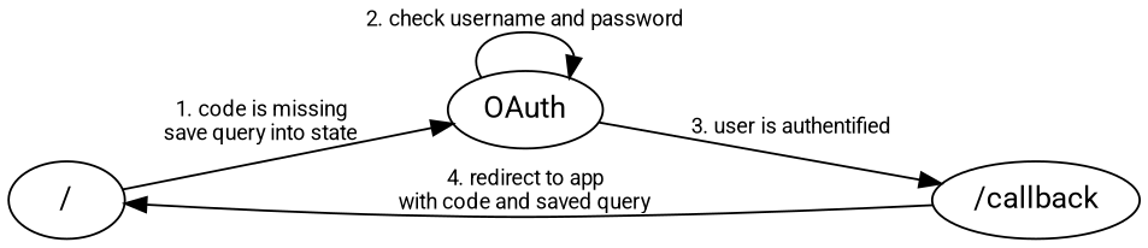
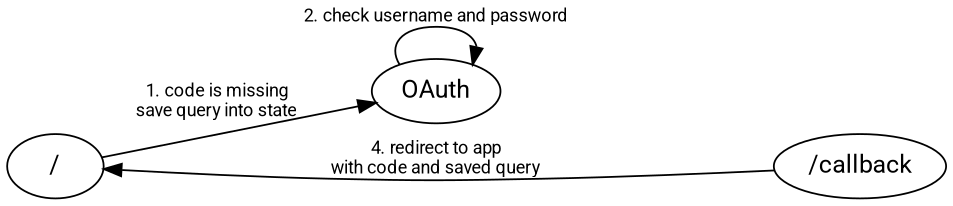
  digraph {
    rankdir=LR
    fontname=Roboto
    node [fontname=Roboto]
    edge [fontsize=10 fontname=Roboto]
    "/"
    OAuth
    "/callback"
    "/" -> OAuth [label="1. code is missing\nsave query into state"]
    OAuth -> OAuth [label="2. check username and password"]
-   OAuth -> "/callback" [label="3. user is authentified"]
    "/callback" -> "/" [label="4. redirect to app\nwith code and saved query"]
  }
